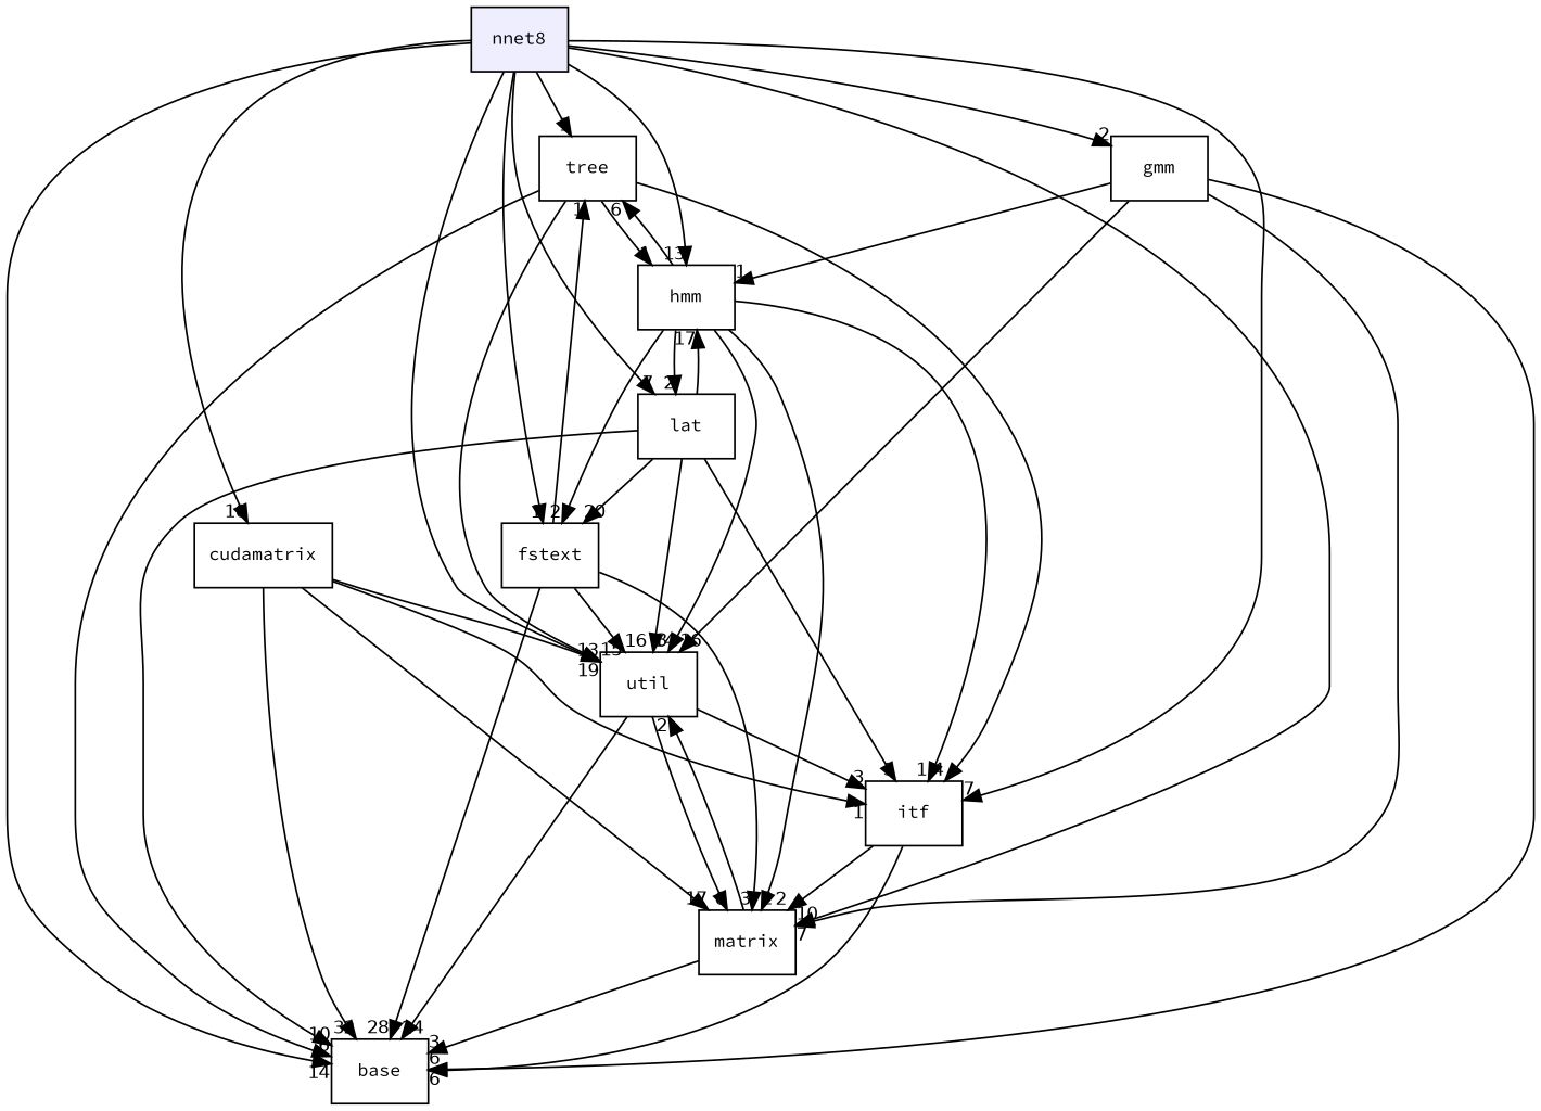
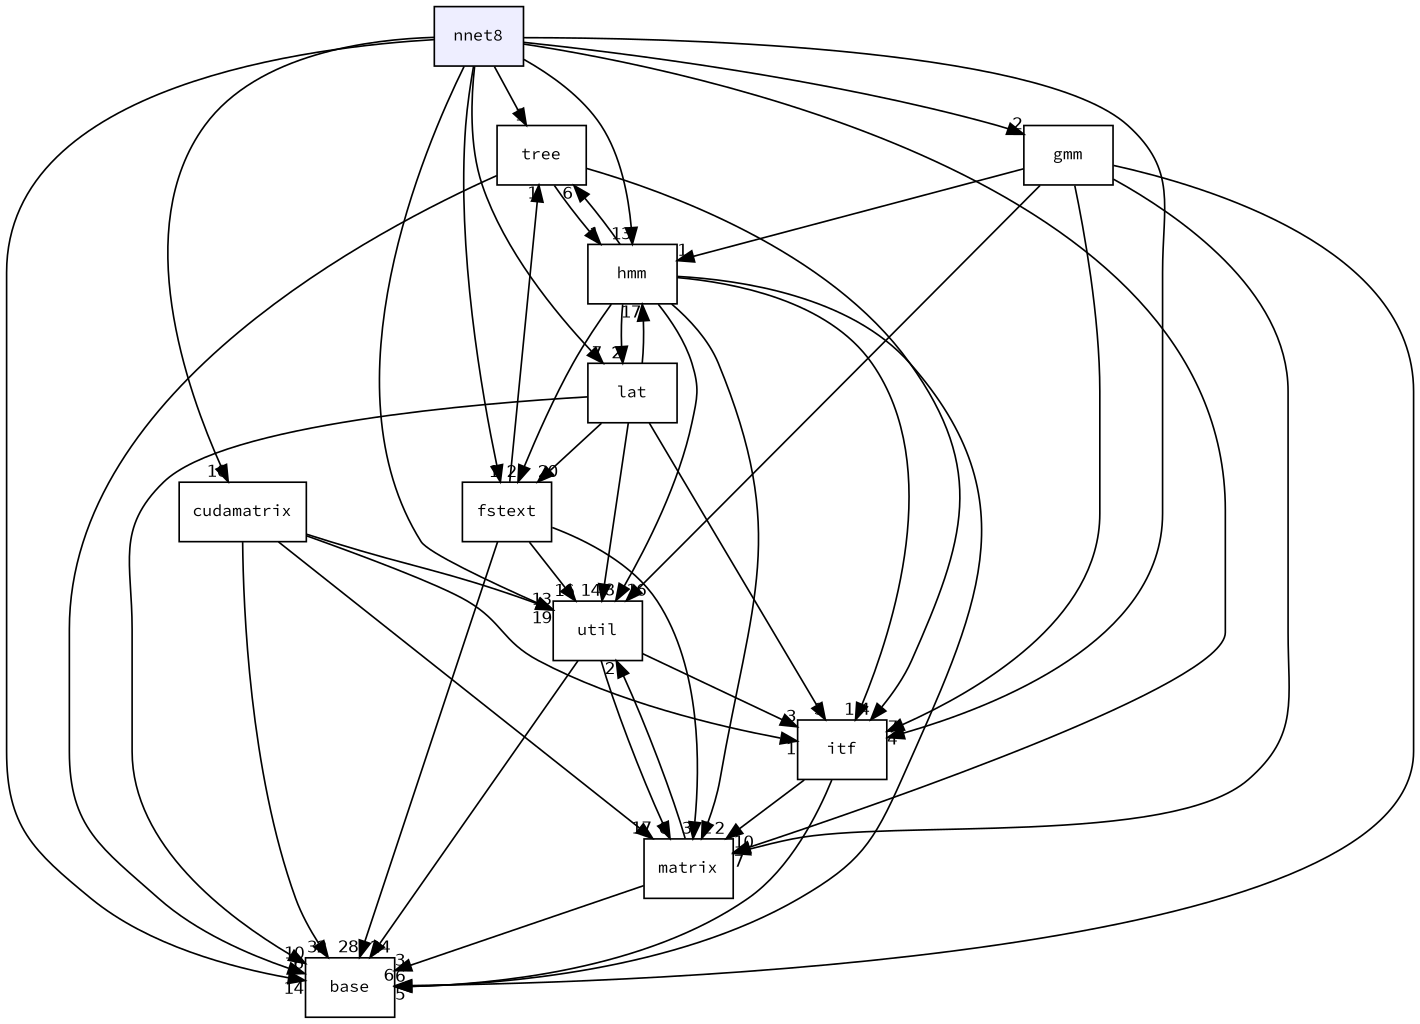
  digraph {
    compound=true
    fontname="Source Code Pro"
    node [fontname="Source Code Pro" fontsize=10 shape=box]
    edge [fontname="Source Code Pro" headlabel=1 labeldistance=1.5 labelfontname=Helvetica labelfontsize=10]
    n1 [fillcolor="#eeeeff" label=nnet8 pencolor=black style=filled]
    n2 [label=util]
    n3 [label=cudamatrix]
    n4 [label=tree]
    n5 [label=matrix]
    n6 [label=base]
    n7 [label=fstext]
    n8 [label=hmm]
    n9 [label=itf]
    n10 [label=lat]
    n11 [label=gmm]
    n1 -> n2 [headlabel=19]
    n1 -> n3 [headlabel=10]
    n1 -> n4
    n1 -> n5 [headlabel=10]
    n1 -> n6 [headlabel=14]
    n1 -> n7
    n1 -> n8 [headlabel=13]
    n1 -> n9 [headlabel=7]
    n1 -> n10 [headlabel=7]
    n1 -> n11 [headlabel=2]
    n2 -> n5 [headlabel=6]
    n2 -> n6 [headlabel=24]
    n2 -> n9 [headlabel=3]
    n3 -> n2 [headlabel=13]
    n3 -> n5 [headlabel=17]
    n3 -> n6 [headlabel=32]
    n3 -> n9
-   n4 -> n2 [headlabel=15]
    n4 -> n6 [headlabel=6]
    n4 -> n8
    n4 -> n9 [headlabel=4]
    n5 -> n2 [headlabel=2]
    n5 -> n6 [headlabel=3]
    n7 -> n2 [headlabel=16]
    n7 -> n4
    n7 -> n5 [headlabel=3]
    n7 -> n6 [headlabel=28]
    n8 -> n2 [headlabel=8]
    n8 -> n4 [headlabel=6]
    n8 -> n5 [headlabel=2]
+   n8 -> n6 [headlabel=5]
    n8 -> n7 [headlabel=2]
    n8 -> n9
    n8 -> n10 [headlabel=2]
    n9 -> n5 [headlabel=2]
    n9 -> n6 [headlabel=6]
    n10 -> n2 [headlabel=14]
    n10 -> n6 [headlabel=10]
    n10 -> n7 [headlabel=20]
    n10 -> n8 [headlabel=17]
    n10 -> n9 [headlabel=3]
    n11 -> n2 [headlabel=16]
    n11 -> n5 [headlabel=7]
    n11 -> n6 [headlabel=6]
    n11 -> n8
+   n11 -> n9 [headlabel=4]
  }
